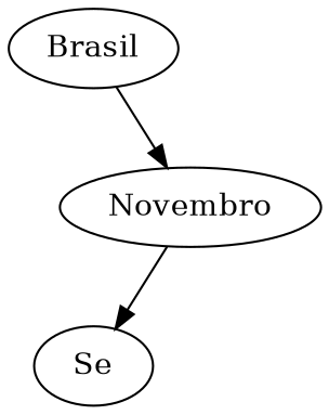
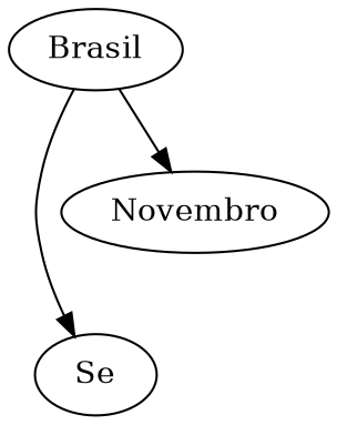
  digraph {
    Brasil
    Se
    Novembro
-   Novembro -> Se
+   Brasil -> Se
    Brasil -> Novembro
  }
